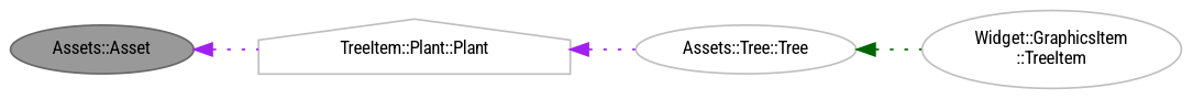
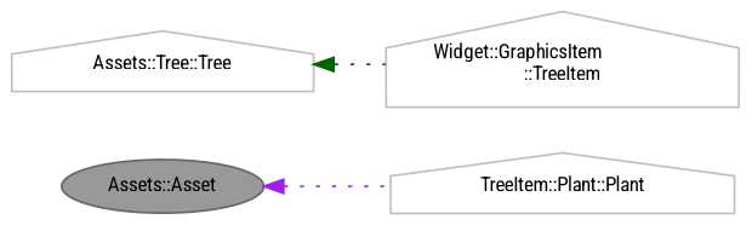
  digraph {
    fontname="Roboto Condensed"
    rankdir=LR
    node [color=grey75 fillcolor=white fontname="Roboto Condensed" fontsize=10 shape=ellipse style=filled]
    edge [color=purple dir=back fontname="Roboto Condensed" fontsize=10 labelfontname=Helvetica labelfontsize=10 style=dotted]
    n1 [color=gray40 fillcolor=grey60 fontcolor=black height=0.2 label="Assets::Asset" width=0.4]
    n2 [height=0.2 label="TreeItem::Plant::Plant" shape=house width=0.4]
-   n3 [height=0.2 label="Assets::Tree::Tree" width=0.4]
-   n4 [height=0.2 label="Widget::GraphicsItem\l::TreeItem" width=0.4]
+   n3 [height=0.2 label="Assets::Tree::Tree" shape=house width=0.4]
+   n4 [height=0.2 label="Widget::GraphicsItem\l::TreeItem" shape=house width=0.4]
    n1 -> n2
-   n2 -> n3
    n3 -> n4 [color=darkgreen]
  }
